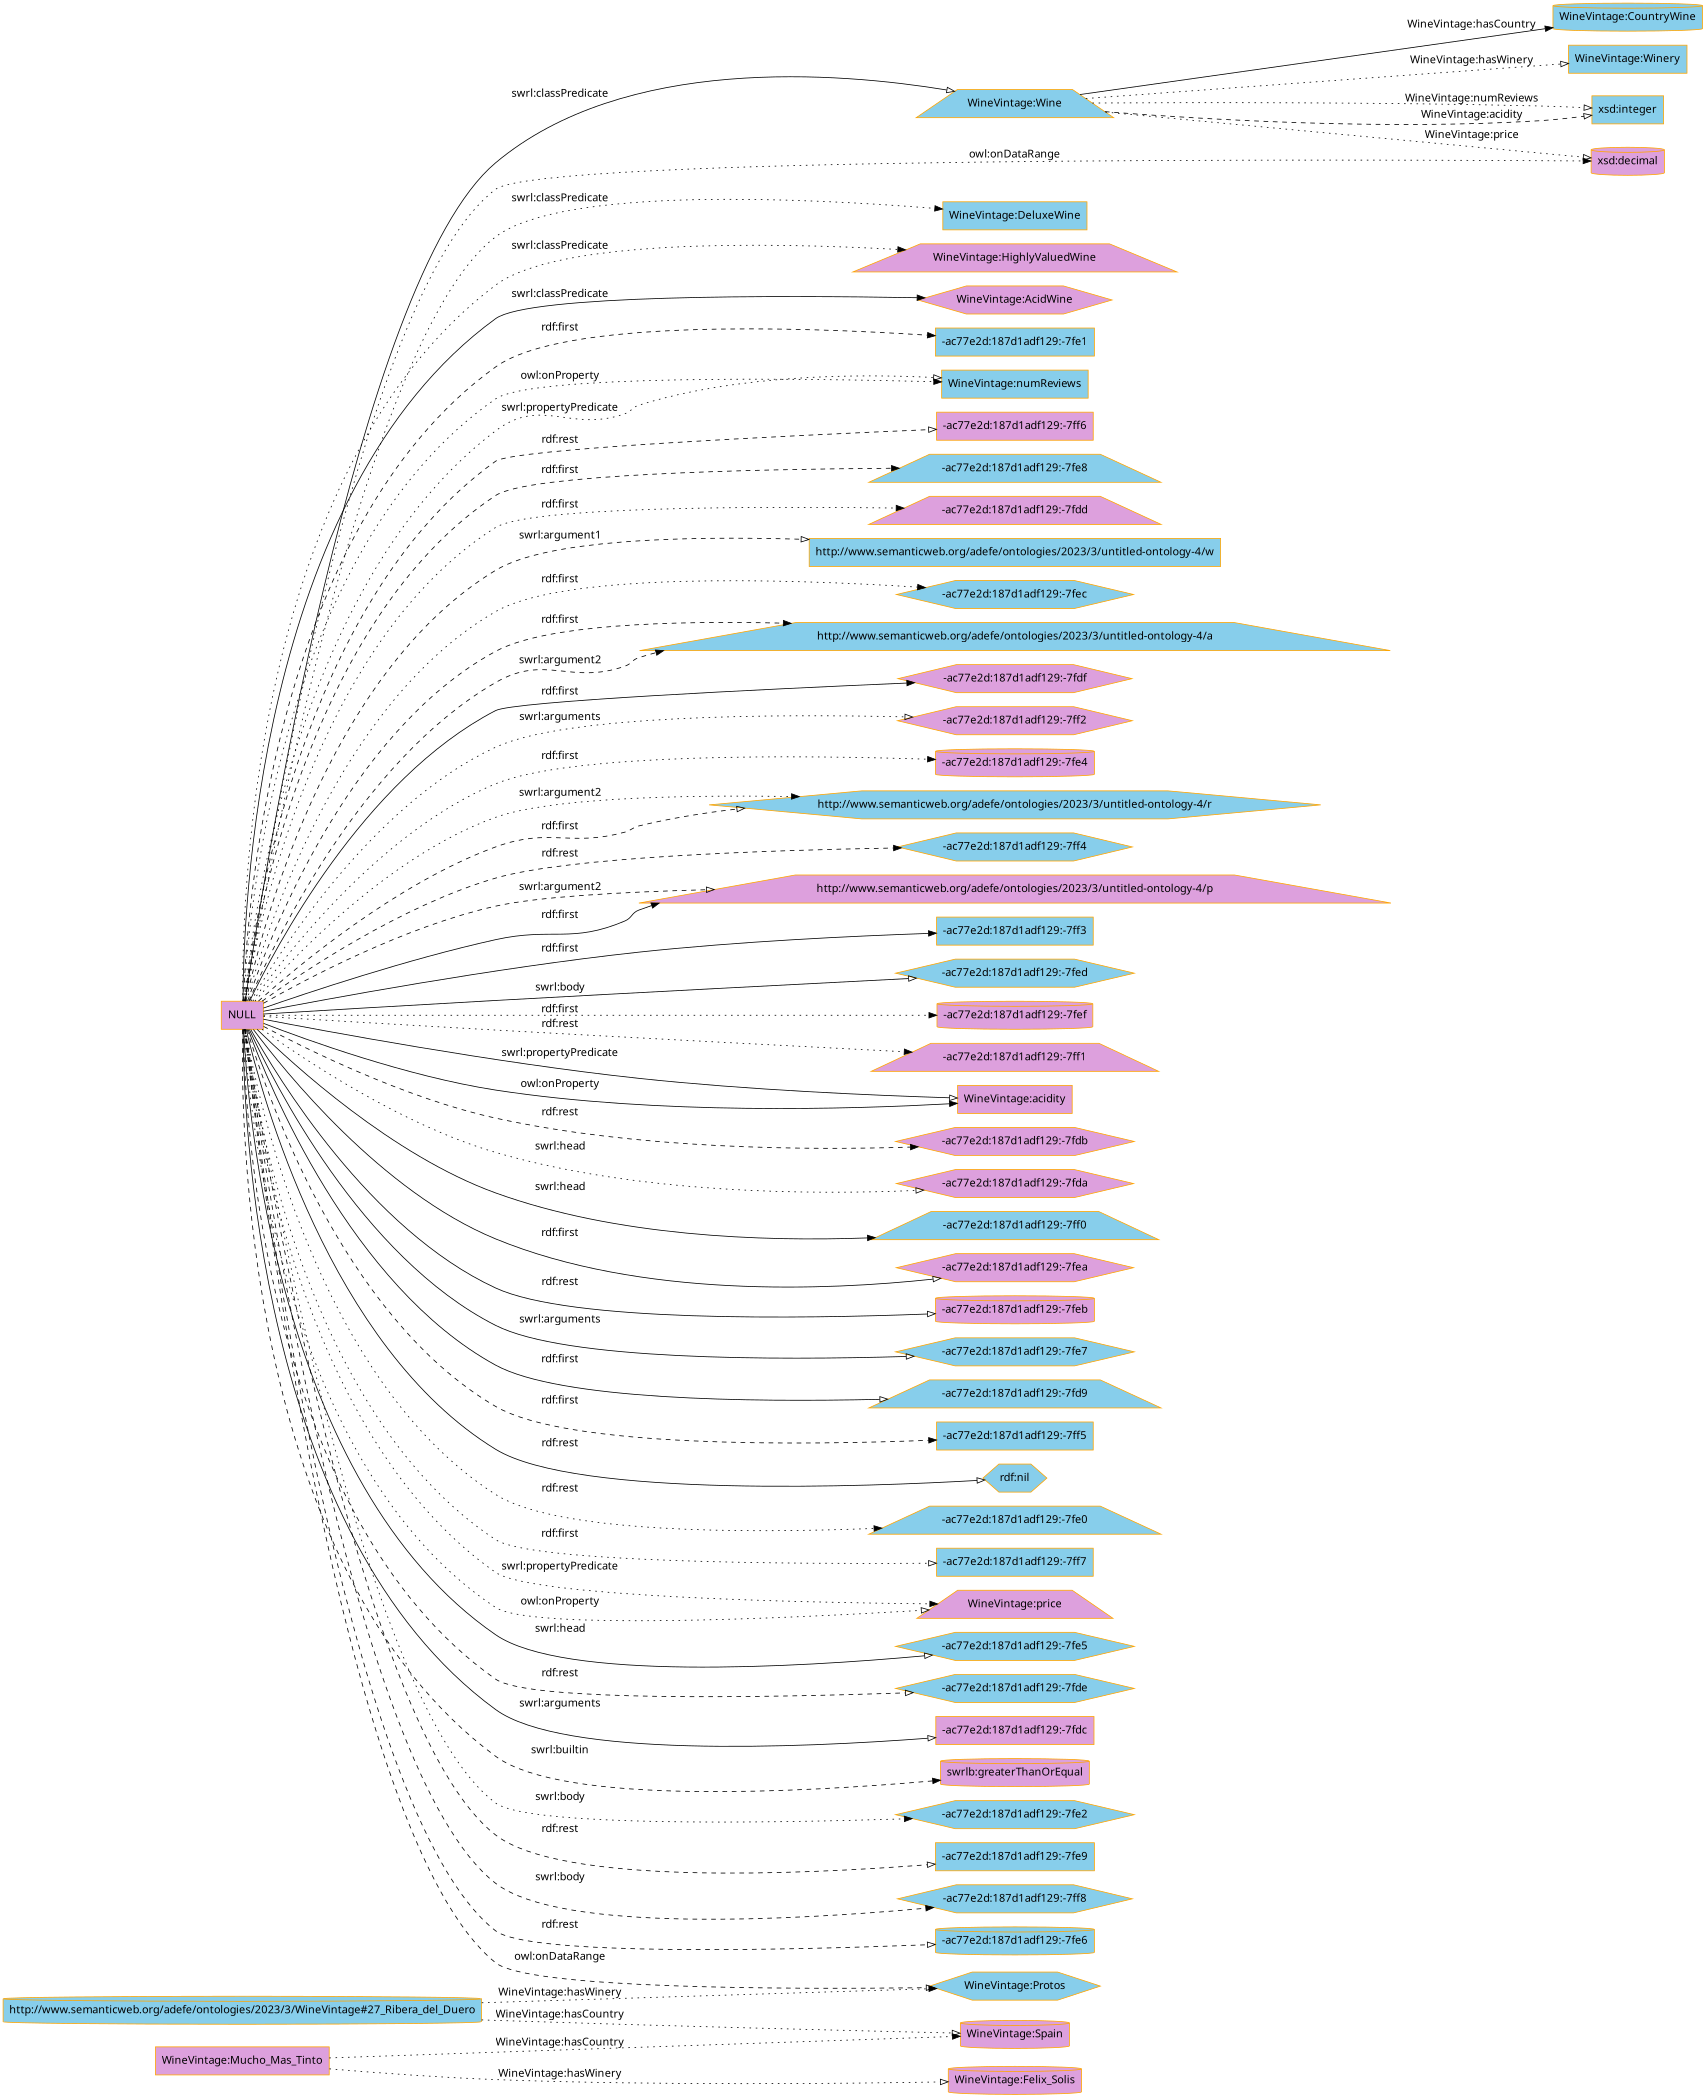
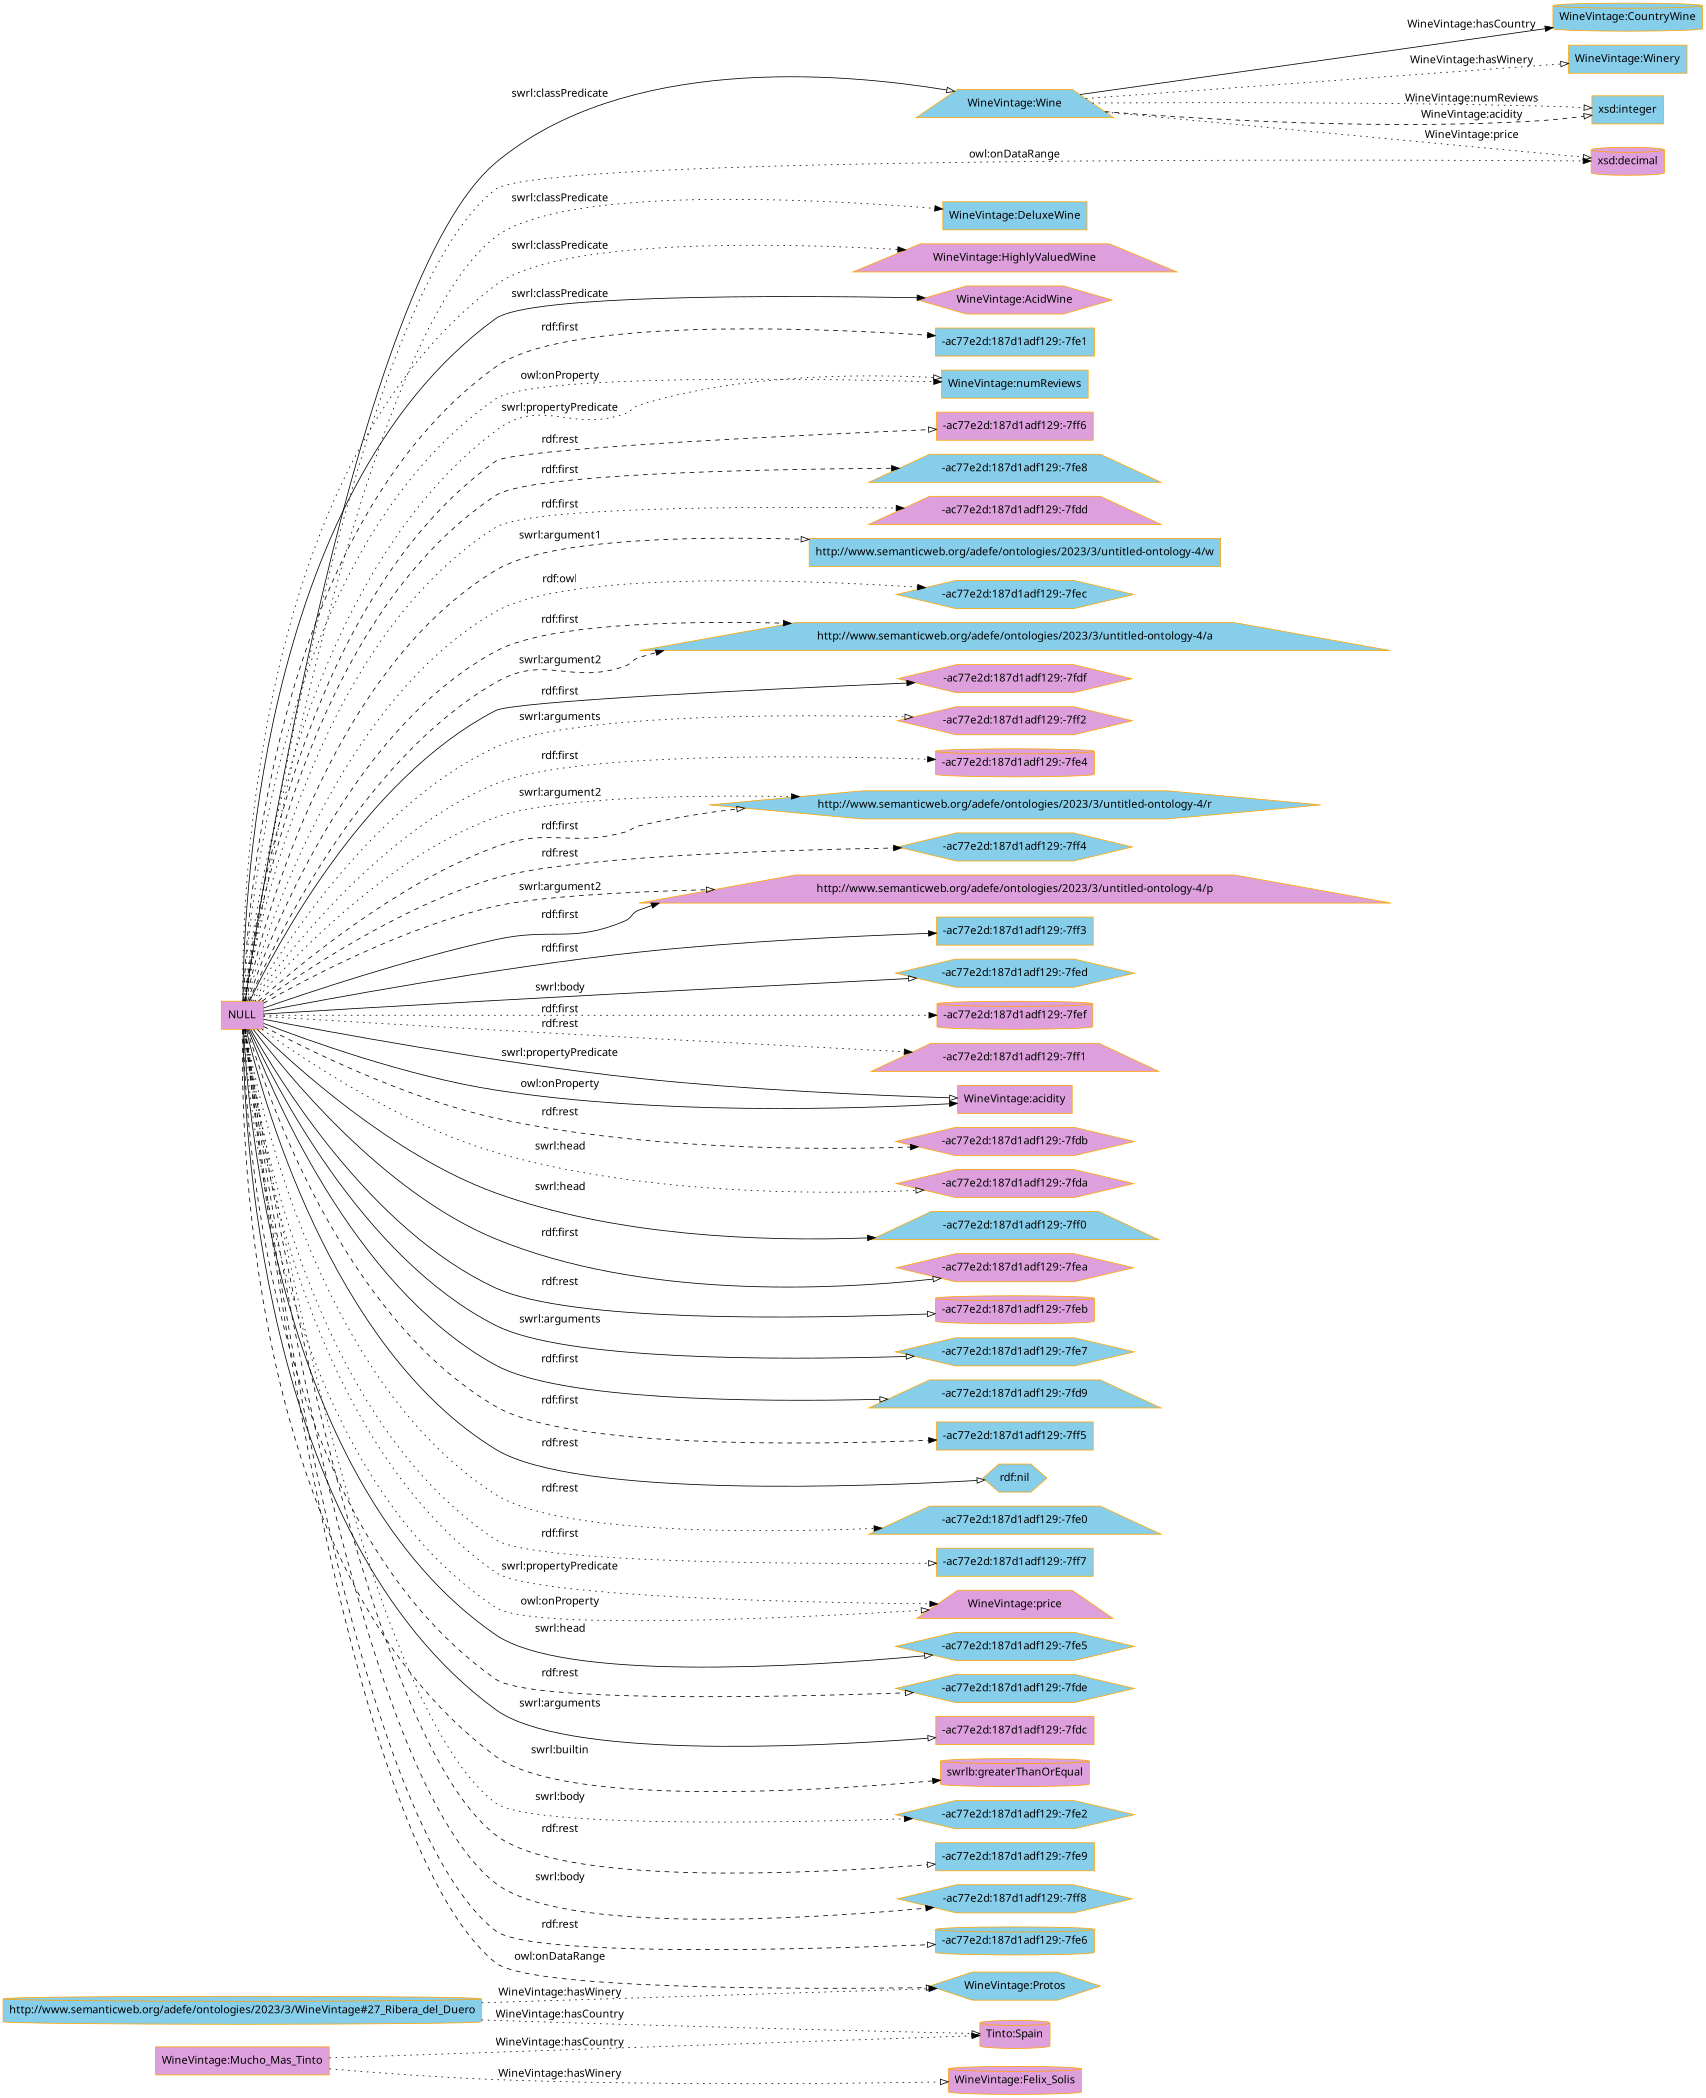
  digraph {
    fontname="Noto Sans"
    rankdir=LR
    node [color=orange fillcolor=skyblue fontname="Noto Sans" shape=hexagon style=filled]
    edge [arrowhead=normal fontname="Noto Sans" style=dotted]
    "WineVintage:Wine" [shape=trapezium]
    "WineVintage:CountryWine" [shape=cylinder]
    "WineVintage:Winery" [shape=box]
    "xsd:integer" [shape=box]
    "xsd:decimal" [fillcolor=plum shape=cylinder]
    "WineVintage:Mucho_Mas_Tinto" [fillcolor=plum shape=box]
    "WineVintage:Felix_Solis" [fillcolor=plum shape=cylinder]
-   "WineVintage:Spain" [fillcolor=plum shape=cylinder]
+   "WineVintage:Spain" [fillcolor=plum shape=cylinder label="Tinto:Spain"]
    NULL [fillcolor=plum shape=box]
    "WineVintage:DeluxeWine" [shape=box]
    "WineVintage:HighlyValuedWine" [fillcolor=plum shape=trapezium]
    "WineVintage:AcidWine" [fillcolor=plum]
    "-ac77e2d:187d1adf129:-7fe1" [shape=box]
    "WineVintage:numReviews" [shape=box]
    "-ac77e2d:187d1adf129:-7ff6" [fillcolor=plum shape=box]
    "-ac77e2d:187d1adf129:-7fe8" [shape=trapezium]
    "-ac77e2d:187d1adf129:-7fdd" [fillcolor=plum shape=trapezium]
    "http://www.semanticweb.org/adefe/ontologies/2023/3/untitled-ontology-4/w" [shape=box]
    "-ac77e2d:187d1adf129:-7fec"
    "http://www.semanticweb.org/adefe/ontologies/2023/3/untitled-ontology-4/a" [shape=trapezium]
    "-ac77e2d:187d1adf129:-7fdf" [fillcolor=plum]
    "-ac77e2d:187d1adf129:-7ff2" [fillcolor=plum]
    "-ac77e2d:187d1adf129:-7fe4" [fillcolor=plum shape=cylinder]
    "http://www.semanticweb.org/adefe/ontologies/2023/3/untitled-ontology-4/r"
    "-ac77e2d:187d1adf129:-7ff4"
    "http://www.semanticweb.org/adefe/ontologies/2023/3/untitled-ontology-4/p" [fillcolor=plum shape=trapezium]
    "-ac77e2d:187d1adf129:-7ff3" [shape=box]
    "-ac77e2d:187d1adf129:-7fed"
    "-ac77e2d:187d1adf129:-7fef" [fillcolor=plum shape=cylinder]
    "-ac77e2d:187d1adf129:-7ff1" [fillcolor=plum shape=trapezium]
    "WineVintage:acidity" [fillcolor=plum shape=box]
    "-ac77e2d:187d1adf129:-7fdb" [fillcolor=plum]
    "-ac77e2d:187d1adf129:-7fda" [fillcolor=plum]
    "-ac77e2d:187d1adf129:-7ff0" [shape=trapezium]
    "-ac77e2d:187d1adf129:-7fea" [fillcolor=plum]
    "-ac77e2d:187d1adf129:-7feb" [fillcolor=plum shape=cylinder]
    "-ac77e2d:187d1adf129:-7fe7"
    "-ac77e2d:187d1adf129:-7fd9" [shape=trapezium]
    "-ac77e2d:187d1adf129:-7ff5" [shape=box]
    "rdf:nil"
    "-ac77e2d:187d1adf129:-7fe0" [shape=trapezium]
    "-ac77e2d:187d1adf129:-7ff7" [shape=box]
    "WineVintage:price" [fillcolor=plum shape=trapezium]
    "-ac77e2d:187d1adf129:-7fe5"
    "-ac77e2d:187d1adf129:-7fde"
    "-ac77e2d:187d1adf129:-7fdc" [fillcolor=plum shape=box]
    "swrlb:greaterThanOrEqual" [fillcolor=plum shape=cylinder]
    "-ac77e2d:187d1adf129:-7fe2"
    "-ac77e2d:187d1adf129:-7fe9" [shape=box]
    "-ac77e2d:187d1adf129:-7ff8"
    "-ac77e2d:187d1adf129:-7fe6" [shape=cylinder]
    "WineVintage:Protos"
    "http://www.semanticweb.org/adefe/ontologies/2023/3/WineVintage#27_Ribera_del_Duero" [shape=cylinder]
    "WineVintage:Wine" -> "WineVintage:CountryWine" [label="WineVintage:hasCountry" style=solid]
    "WineVintage:Wine" -> "WineVintage:Winery" [arrowhead=onormal label="WineVintage:hasWinery"]
    "WineVintage:Wine" -> "xsd:integer" [arrowhead=onormal label="WineVintage:numReviews"]
    "WineVintage:Wine" -> "xsd:integer" [arrowhead=onormal label="WineVintage:acidity" style=dashed]
    "WineVintage:Wine" -> "xsd:decimal" [arrowhead=onormal label="WineVintage:price"]
    "WineVintage:Mucho_Mas_Tinto" -> "WineVintage:Felix_Solis" [arrowhead=onormal label="WineVintage:hasWinery"]
    "WineVintage:Mucho_Mas_Tinto" -> "WineVintage:Spain" [label="WineVintage:hasCountry"]
    NULL -> "WineVintage:Wine" [arrowhead=onormal label="swrl:classPredicate" style=solid]
    NULL -> "xsd:decimal" [label="owl:onDataRange"]
    NULL -> "WineVintage:DeluxeWine" [label="swrl:classPredicate"]
    NULL -> "WineVintage:HighlyValuedWine" [label="swrl:classPredicate"]
    NULL -> "WineVintage:AcidWine" [label="swrl:classPredicate" style=solid]
    NULL -> "-ac77e2d:187d1adf129:-7fe1" [label="rdf:first" style=dashed]
    NULL -> "WineVintage:numReviews" [label="owl:onProperty"]
    NULL -> "WineVintage:numReviews" [arrowhead=onormal label="swrl:propertyPredicate"]
    NULL -> "-ac77e2d:187d1adf129:-7ff6" [arrowhead=onormal label="rdf:rest" style=dashed]
    NULL -> "-ac77e2d:187d1adf129:-7fe8" [label="rdf:first" style=dashed]
    NULL -> "-ac77e2d:187d1adf129:-7fdd" [label="rdf:first"]
    NULL -> "http://www.semanticweb.org/adefe/ontologies/2023/3/untitled-ontology-4/w" [arrowhead=onormal label="swrl:argument1" style=dashed]
-   NULL -> "-ac77e2d:187d1adf129:-7fec" [label="rdf:first"]
+   NULL -> "-ac77e2d:187d1adf129:-7fec" [label="rdf:owl"]
    NULL -> "http://www.semanticweb.org/adefe/ontologies/2023/3/untitled-ontology-4/a" [label="rdf:first" style=dashed]
    NULL -> "http://www.semanticweb.org/adefe/ontologies/2023/3/untitled-ontology-4/a" [label="swrl:argument2" style=dashed]
    NULL -> "-ac77e2d:187d1adf129:-7fdf" [label="rdf:first" style=solid]
    NULL -> "-ac77e2d:187d1adf129:-7ff2" [arrowhead=onormal label="swrl:arguments"]
    NULL -> "-ac77e2d:187d1adf129:-7fe4" [label="rdf:first"]
    NULL -> "http://www.semanticweb.org/adefe/ontologies/2023/3/untitled-ontology-4/r" [label="swrl:argument2"]
    NULL -> "http://www.semanticweb.org/adefe/ontologies/2023/3/untitled-ontology-4/r" [arrowhead=onormal label="rdf:first" style=dashed]
    NULL -> "-ac77e2d:187d1adf129:-7ff4" [label="rdf:rest" style=dashed]
    NULL -> "http://www.semanticweb.org/adefe/ontologies/2023/3/untitled-ontology-4/p" [arrowhead=onormal label="swrl:argument2" style=dashed]
    NULL -> "http://www.semanticweb.org/adefe/ontologies/2023/3/untitled-ontology-4/p" [label="rdf:first" style=solid]
    NULL -> "-ac77e2d:187d1adf129:-7ff3" [label="rdf:first" style=solid]
    NULL -> "-ac77e2d:187d1adf129:-7fed" [arrowhead=onormal label="swrl:body" style=solid]
    NULL -> "-ac77e2d:187d1adf129:-7fef" [label="rdf:first"]
    NULL -> "-ac77e2d:187d1adf129:-7ff1" [label="rdf:rest"]
    NULL -> "WineVintage:acidity" [arrowhead=onormal label="swrl:propertyPredicate" style=solid]
    NULL -> "WineVintage:acidity" [label="owl:onProperty" style=solid]
    NULL -> "-ac77e2d:187d1adf129:-7fdb" [label="rdf:rest" style=dashed]
    NULL -> "-ac77e2d:187d1adf129:-7fda" [arrowhead=onormal label="swrl:head"]
    NULL -> "-ac77e2d:187d1adf129:-7ff0" [label="swrl:head" style=solid]
    NULL -> "-ac77e2d:187d1adf129:-7fea" [arrowhead=onormal label="rdf:first" style=solid]
    NULL -> "-ac77e2d:187d1adf129:-7feb" [arrowhead=onormal label="rdf:rest" style=solid]
    NULL -> "-ac77e2d:187d1adf129:-7fe7" [arrowhead=onormal label="swrl:arguments" style=solid]
    NULL -> "-ac77e2d:187d1adf129:-7fd9" [arrowhead=onormal label="rdf:first" style=solid]
    NULL -> "-ac77e2d:187d1adf129:-7ff5" [label="rdf:first" style=dashed]
    NULL -> "rdf:nil" [arrowhead=onormal label="rdf:rest" style=solid]
    NULL -> "-ac77e2d:187d1adf129:-7fe0" [label="rdf:rest"]
    NULL -> "-ac77e2d:187d1adf129:-7ff7" [arrowhead=onormal label="rdf:first"]
    NULL -> "WineVintage:price" [label="swrl:propertyPredicate"]
    NULL -> "WineVintage:price" [arrowhead=onormal label="owl:onProperty"]
    NULL -> "-ac77e2d:187d1adf129:-7fe5" [arrowhead=onormal label="swrl:head" style=solid]
    NULL -> "-ac77e2d:187d1adf129:-7fde" [arrowhead=onormal label="rdf:rest" style=dashed]
    NULL -> "-ac77e2d:187d1adf129:-7fdc" [arrowhead=onormal label="swrl:arguments" style=solid]
    NULL -> "swrlb:greaterThanOrEqual" [label="swrl:builtin" style=dashed]
    NULL -> "-ac77e2d:187d1adf129:-7fe2" [label="swrl:body"]
    NULL -> "-ac77e2d:187d1adf129:-7fe9" [arrowhead=onormal label="rdf:rest" style=dashed]
    NULL -> "-ac77e2d:187d1adf129:-7ff8" [label="swrl:body" style=dashed]
    NULL -> "-ac77e2d:187d1adf129:-7fe6" [arrowhead=onormal label="rdf:rest" style=dashed]
    NULL -> "WineVintage:Protos" [arrowhead=onormal label="owl:onDataRange" style=dashed]
    "http://www.semanticweb.org/adefe/ontologies/2023/3/WineVintage#27_Ribera_del_Duero" -> "WineVintage:Spain" [arrowhead=onormal label="WineVintage:hasCountry"]
    "http://www.semanticweb.org/adefe/ontologies/2023/3/WineVintage#27_Ribera_del_Duero" -> "WineVintage:Protos" [label="WineVintage:hasWinery"]
  }
